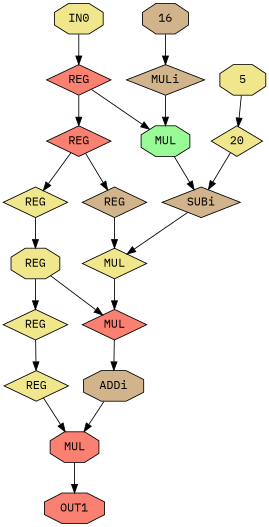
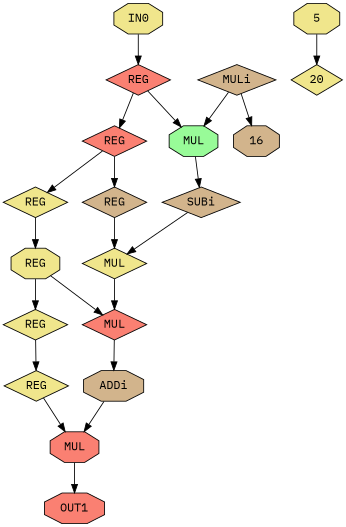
  digraph {
    fontname="IBM Plex Mono"
    node [fillcolor=khaki fontname="IBM Plex Mono" shape=diamond style=filled]
    edge [fontname="IBM Plex Mono"]
    n1 [label=IN0 shape=octagon]
    n2 [fillcolor=salmon label=REG]
    n3 [fillcolor=salmon label=REG]
    n4 [fillcolor=palegreen label=MUL shape=octagon]
    n5 [VALUE=16 fillcolor=tan label=MULi]
    n6 [fillcolor=salmon label=OUT1 shape=octagon]
    n7 [label=REG]
    n8 [fillcolor=tan label=REG]
    n9 [VALUE=20 fillcolor=tan label=SUBi]
    n10 [label=REG shape=octagon]
    n11 [label=MUL]
    n12 [label=REG]
    n13 [fillcolor=salmon label=MUL]
    n14 [label=REG]
    n15 [VALUE=5 fillcolor=tan label=ADDi shape=octagon]
    n16 [fillcolor=salmon label=MUL shape=octagon]
    n17 [fillcolor=tan label=16 shape=octagon]
    n18 [label=20]
    n19 [label=5 shape=octagon]
    n1 -> n2
    n2 -> n3
    n2 -> n4
    n3 -> n7
    n3 -> n8
    n4 -> n9
    n5 -> n4
    n7 -> n10
    n8 -> n11
    n9 -> n11
    n10 -> n12
    n10 -> n13
    n11 -> n13
    n12 -> n14
    n13 -> n15
    n14 -> n16
    n15 -> n16
    n16 -> n6
-   n17 -> n5
-   n18 -> n9
+   n5 -> n17
    n19 -> n18
  }
